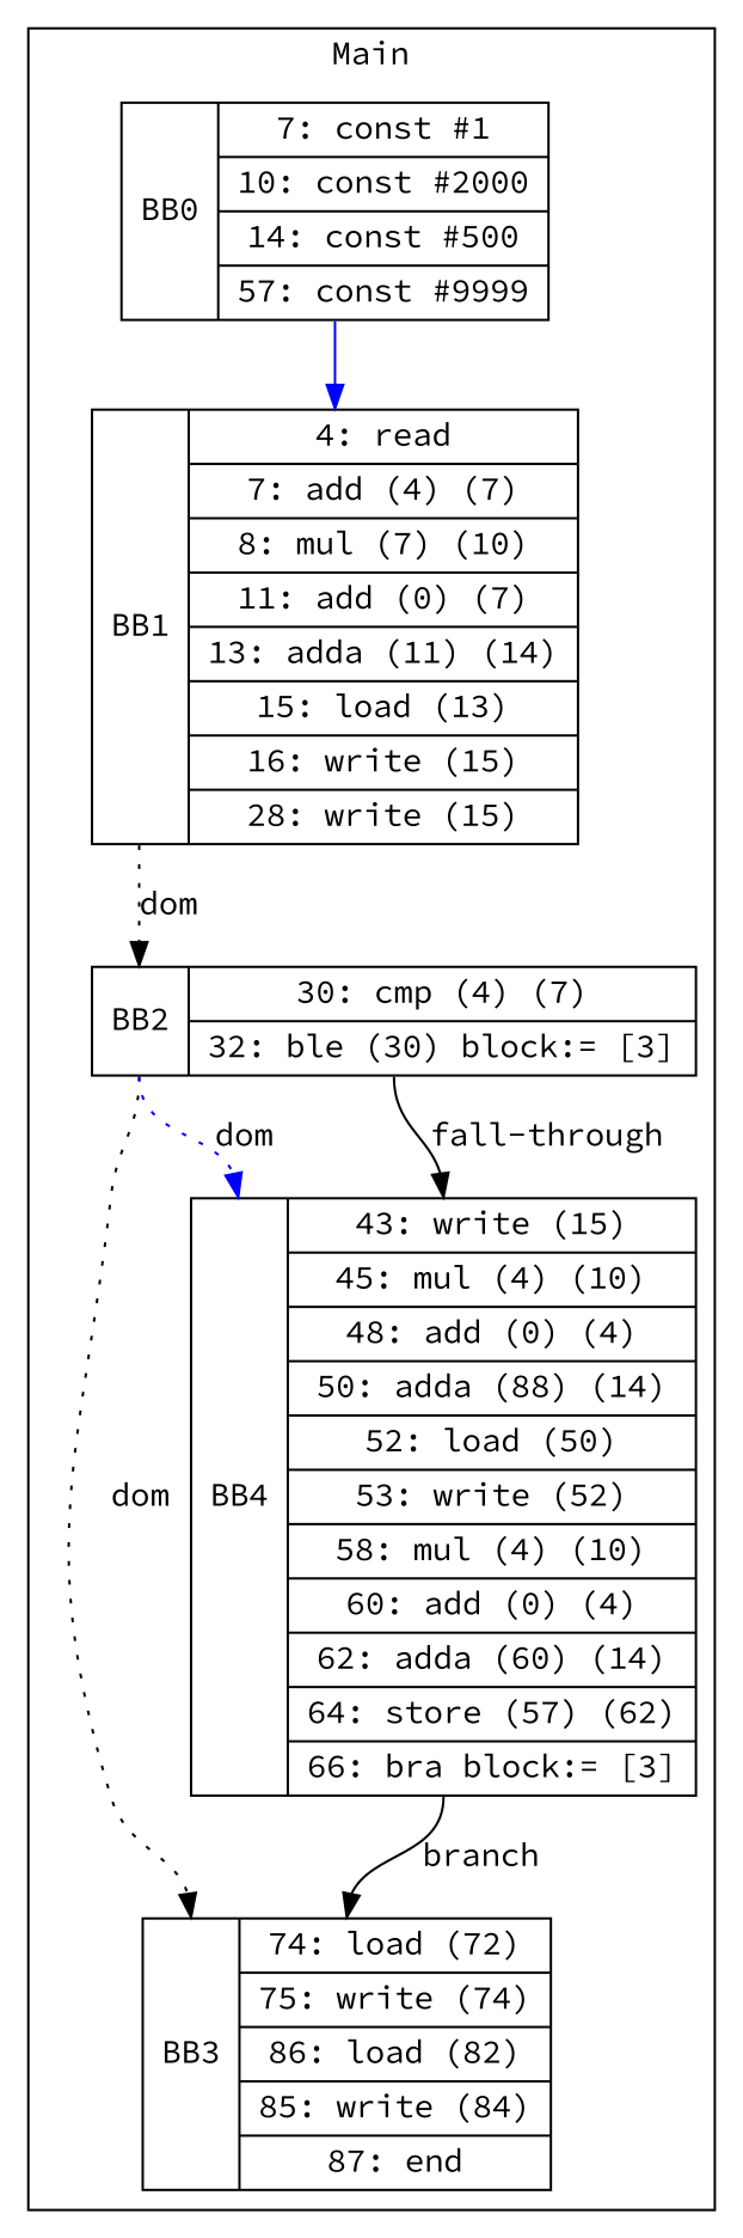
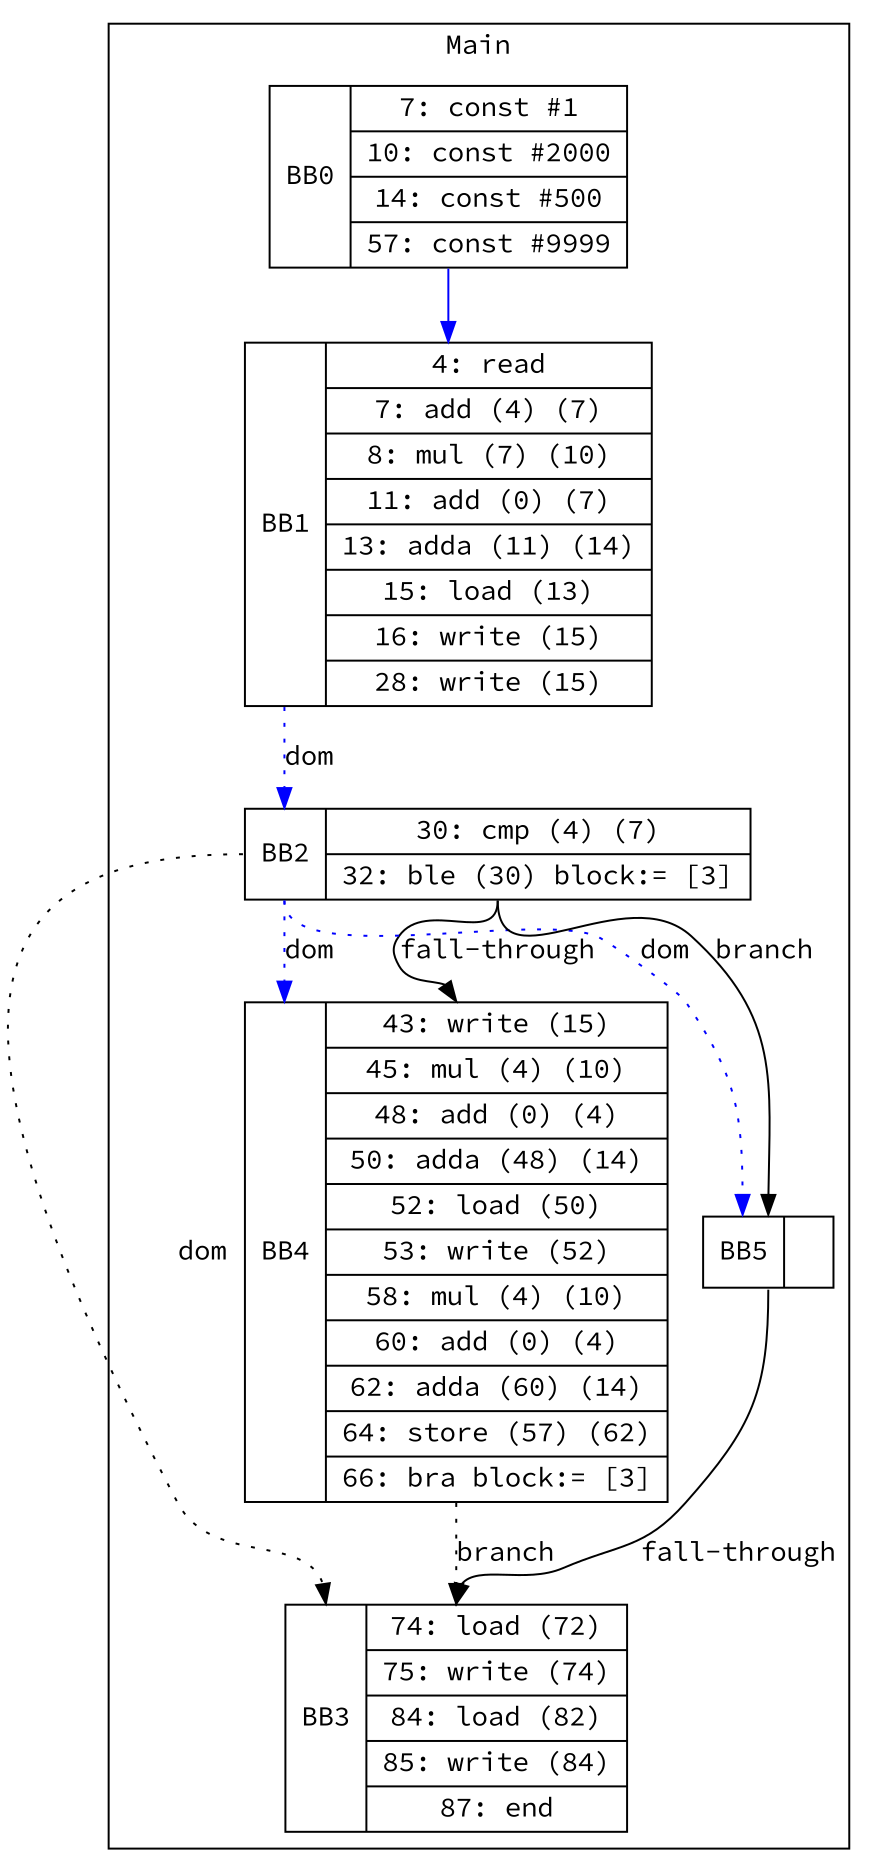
  digraph {
    fontname="Source Code Pro"
    node [fontname="Source Code Pro" shape=record]
    edge [fontname="Source Code Pro" headport=n tailport=s]
    n1 [label="<b>BB0|{7: const #1|10: const #2000|14: const #500|57: const #9999}"]
    n2 [label="<b>BB1|{4: read|7: add (4) (7)|8: mul (7) (10)|11: add (0) (7)|13: adda (11) (14)|15: load (13)|16: write (15)|28: write (15)}"]
    n3 [label="<b>BB2|{30: cmp (4) (7)|32: ble (30) block:= [3]}"]
-   n4 [label="<b>BB3|{74: load (72)|75: write (74)|86: load (82)|85: write (84)|87: end}"]
-   n5 [label="<b>BB4|{43: write (15)|45: mul (4) (10)|48: add (0) (4)|50: adda (88) (14)|52: load (50)|53: write (52)|58: mul (4) (10)|60: add (0) (4)|62: adda (60) (14)|64: store (57) (62)|66: bra block:= [3]}"]
+   n4 [label="<b>BB3|{74: load (72)|75: write (74)|84: load (82)|85: write (84)|87: end}"]
+   n5 [label="<b>BB4|{43: write (15)|45: mul (4) (10)|48: add (0) (4)|50: adda (48) (14)|52: load (50)|53: write (52)|58: mul (4) (10)|60: add (0) (4)|62: adda (60) (14)|64: store (57) (62)|66: bra block:= [3]}"]
+   n6 [label="<b>BB5|}"]
    subgraph cluster_1 {
      label=Main
      n1
      n2
      n3
      n4
      n5
+     n6
    }
    n1 -> n2 [color=blue]
-   n2 -> n3 [color=black headport=b label=dom style=dotted tailport=b]
+   n2 -> n3 [color=blue headport=b label=dom style=dotted tailport=b]
    n3 -> n4 [color=black headport=b label=dom style=dotted tailport=b]
    n3 -> n5 [color=blue headport=b label=dom style=dotted tailport=b]
    n3 -> n5 [label="fall-through"]
-   n5 -> n4 [label=branch]
+   n3 -> n6 [color=blue headport=b label=dom style=dotted tailport=b]
+   n3 -> n6 [label=branch]
+   n5 -> n4 [label=branch style=dotted]
+   n6 -> n4 [label="fall-through"]
  }
